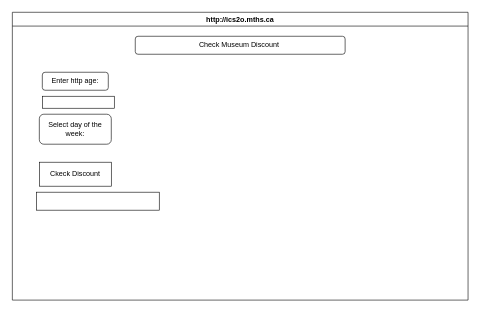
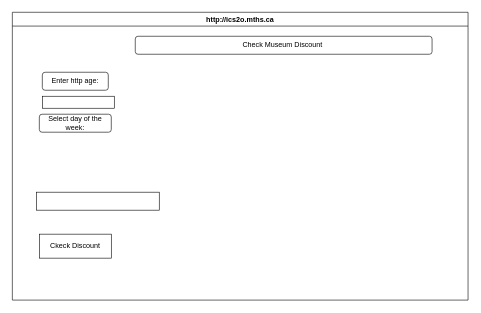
  <mxCell id="0" />
  <mxCell id="1" parent="0" />
  <mxCell id="2" value="http://ics2o.mths.ca" style="swimlane;whiteSpace=wrap;html=1;" parent="1" vertex="1"><mxGeometry x="20" y="20" width="760" height="480" as="geometry" /></mxCell>
- <mxCell id="3" value="Check Museum Discount&amp;nbsp;" style="rounded=1;whiteSpace=wrap;html=1;" vertex="1" parent="2"><mxGeometry x="205" y="40" width="350" height="30" as="geometry" /></mxCell>
+ <mxCell id="3" value="Check Museum Discount&amp;nbsp;" style="rounded=1;whiteSpace=wrap;html=1;" vertex="1" parent="2"><mxGeometry x="205" y="40" width="495" height="30" as="geometry" /></mxCell>
  <mxCell id="4" value="Enter http age:" style="rounded=1;whiteSpace=wrap;html=1;" vertex="1" parent="2"><mxGeometry x="50" y="100" width="110" height="30" as="geometry" /></mxCell>
  <mxCell id="5" value="" style="rounded=0;whiteSpace=wrap;html=1;" vertex="1" parent="2"><mxGeometry x="50" y="140" width="120" height="20" as="geometry" /></mxCell>
- <mxCell id="6" value="Select day of the week:" style="rounded=1;whiteSpace=wrap;html=1;" vertex="1" parent="2"><mxGeometry x="45" y="170" width="120" height="50" as="geometry" /></mxCell>
- <mxCell id="7" value="Ckeck Discount" style="rounded=0;whiteSpace=wrap;html=1;" vertex="1" parent="2"><mxGeometry x="45" y="250" width="120" height="40" as="geometry" /></mxCell>
+ <mxCell id="6" value="Select day of the week:" style="rounded=1;whiteSpace=wrap;html=1;" vertex="1" parent="2"><mxGeometry x="45" y="170" width="120" height="30" as="geometry" /></mxCell>
+ <mxCell id="7" value="Ckeck Discount" style="rounded=0;whiteSpace=wrap;html=1;" vertex="1" parent="2"><mxGeometry x="45" y="370" width="120" height="40" as="geometry" /></mxCell>
  <mxCell id="8" value="" style="rounded=0;whiteSpace=wrap;html=1;" vertex="1" parent="2"><mxGeometry x="40" y="300" width="205" height="30" as="geometry" /></mxCell>
